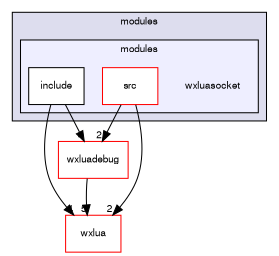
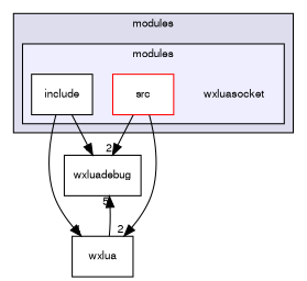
  digraph {
    compound=true
    node [fontname=FreeSans fontsize=10 shape=box color=red fillcolor=white style=filled]
    edge [headlabel=4 labeldistance=1.5 labelfontname=FreeSans labelfontsize=10]
    n1 [label=wxluasocket shape=plaintext color="" fillcolor="" style=""]
    n2 [color=black label=include]
    n3 [label=src]
-   n4 [label=wxluadebug]
-   n5 [label=wxlua]
+   n4 [color=black label=wxluadebug]
+   n5 [color=black label=wxlua]
    subgraph cluster_1 {
      bgcolor="#ddddee"
      fontname=FreeSans
      fontsize=10
      label=modules
      pencolor=black
      subgraph cluster_2 {
        bgcolor="#eeeeff"
        fontname=FreeSans
        fontsize=10
        label=modules
        pencolor=black
        n1
        n2
        n3
      }
    }
    n2 -> n4
    n2 -> n5
    n3 -> n4 [headlabel=2]
    n3 -> n5 [headlabel=2]
-   n4 -> n5 [headlabel=5]
+   n5 -> n4 [headlabel=5]
  }
